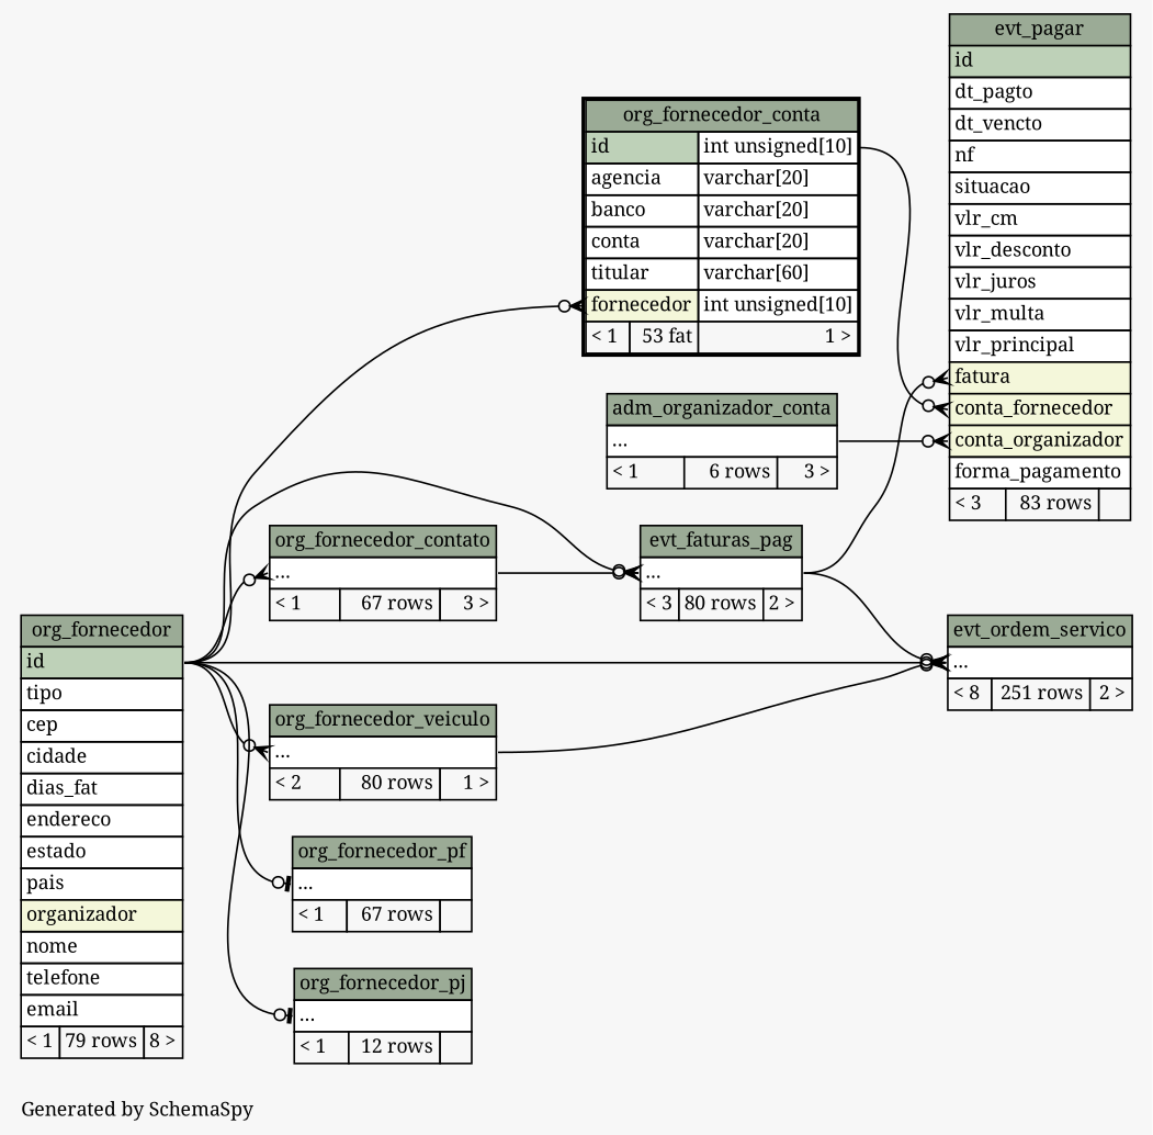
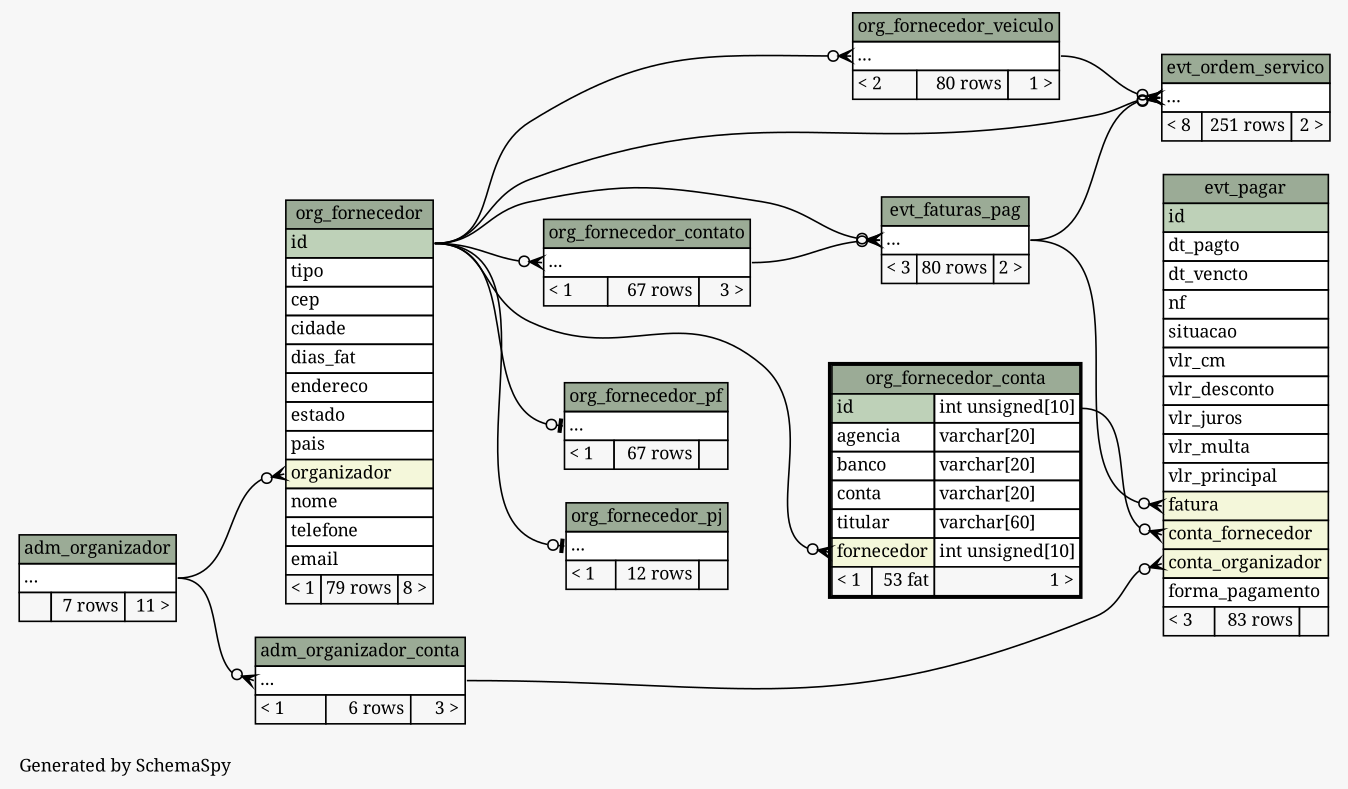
  digraph {
    bgcolor="#f7f7f7"
    fontname="Noto Serif"
    fontsize=11
    label="\nGenerated by SchemaSpy"
    labeljust=l
    nodesep=0.18
    rankdir=RL
    ranksep=0.46
    node [fontname="Noto Serif" fontsize=11 shape=plaintext]
    edge [arrowhead=none arrowsize=0.8 arrowtail=crowodot dir=back fontname="Noto Serif" headport="elipses:e" tailport="elipses:w"]
    n1 [label=<     <TABLE BORDER="0" CELLBORDER="1" CELLSPACING="0" BGCOLOR="#ffffff">       <TR><TD COLSPAN="3" BGCOLOR="#9bab96" ALIGN="CENTER">adm_organizador_conta</TD></TR>       <TR><TD PORT="elipses" COLSPAN="3" ALIGN="LEFT">...</TD></TR>       <TR><TD ALIGN="LEFT" BGCOLOR="#f7f7f7">&lt; 1</TD><TD ALIGN="RIGHT" BGCOLOR="#f7f7f7">6 rows</TD><TD ALIGN="RIGHT" BGCOLOR="#f7f7f7">3 &gt;</TD></TR>     </TABLE>>]
+   n2 [label=<     <TABLE BORDER="0" CELLBORDER="1" CELLSPACING="0" BGCOLOR="#ffffff">       <TR><TD COLSPAN="3" BGCOLOR="#9bab96" ALIGN="CENTER">adm_organizador</TD></TR>       <TR><TD PORT="elipses" COLSPAN="3" ALIGN="LEFT">...</TD></TR>       <TR><TD ALIGN="LEFT" BGCOLOR="#f7f7f7">  </TD><TD ALIGN="RIGHT" BGCOLOR="#f7f7f7">7 rows</TD><TD ALIGN="RIGHT" BGCOLOR="#f7f7f7">11 &gt;</TD></TR>     </TABLE>>]
    n3 [label=<     <TABLE BORDER="0" CELLBORDER="1" CELLSPACING="0" BGCOLOR="#ffffff">       <TR><TD COLSPAN="3" BGCOLOR="#9bab96" ALIGN="CENTER">evt_faturas_pag</TD></TR>       <TR><TD PORT="elipses" COLSPAN="3" ALIGN="LEFT">...</TD></TR>       <TR><TD ALIGN="LEFT" BGCOLOR="#f7f7f7">&lt; 3</TD><TD ALIGN="RIGHT" BGCOLOR="#f7f7f7">80 rows</TD><TD ALIGN="RIGHT" BGCOLOR="#f7f7f7">2 &gt;</TD></TR>     </TABLE>>]
    n4 [label=<     <TABLE BORDER="0" CELLBORDER="1" CELLSPACING="0" BGCOLOR="#ffffff">       <TR><TD COLSPAN="3" BGCOLOR="#9bab96" ALIGN="CENTER">org_fornecedor</TD></TR>       <TR><TD PORT="id" COLSPAN="3" BGCOLOR="#bed1b8" ALIGN="LEFT">id</TD></TR>       <TR><TD PORT="tipo" COLSPAN="3" ALIGN="LEFT">tipo</TD></TR>       <TR><TD PORT="cep" COLSPAN="3" ALIGN="LEFT">cep</TD></TR>       <TR><TD PORT="cidade" COLSPAN="3" ALIGN="LEFT">cidade</TD></TR>       <TR><TD PORT="dias_fat" COLSPAN="3" ALIGN="LEFT">dias_fat</TD></TR>       <TR><TD PORT="endereco" COLSPAN="3" ALIGN="LEFT">endereco</TD></TR>       <TR><TD PORT="estado" COLSPAN="3" ALIGN="LEFT">estado</TD></TR>       <TR><TD PORT="pais" COLSPAN="3" ALIGN="LEFT">pais</TD></TR>       <TR><TD PORT="organizador" COLSPAN="3" BGCOLOR="#f4f7da" ALIGN="LEFT">organizador</TD></TR>       <TR><TD PORT="nome" COLSPAN="3" ALIGN="LEFT">nome</TD></TR>       <TR><TD PORT="telefone" COLSPAN="3" ALIGN="LEFT">telefone</TD></TR>       <TR><TD PORT="email" COLSPAN="3" ALIGN="LEFT">email</TD></TR>       <TR><TD ALIGN="LEFT" BGCOLOR="#f7f7f7">&lt; 1</TD><TD ALIGN="RIGHT" BGCOLOR="#f7f7f7">79 rows</TD><TD ALIGN="RIGHT" BGCOLOR="#f7f7f7">8 &gt;</TD></TR>     </TABLE>>]
    n5 [label=<     <TABLE BORDER="0" CELLBORDER="1" CELLSPACING="0" BGCOLOR="#ffffff">       <TR><TD COLSPAN="3" BGCOLOR="#9bab96" ALIGN="CENTER">org_fornecedor_contato</TD></TR>       <TR><TD PORT="elipses" COLSPAN="3" ALIGN="LEFT">...</TD></TR>       <TR><TD ALIGN="LEFT" BGCOLOR="#f7f7f7">&lt; 1</TD><TD ALIGN="RIGHT" BGCOLOR="#f7f7f7">67 rows</TD><TD ALIGN="RIGHT" BGCOLOR="#f7f7f7">3 &gt;</TD></TR>     </TABLE>>]
    n6 [label=<     <TABLE BORDER="0" CELLBORDER="1" CELLSPACING="0" BGCOLOR="#ffffff">       <TR><TD COLSPAN="3" BGCOLOR="#9bab96" ALIGN="CENTER">evt_ordem_servico</TD></TR>       <TR><TD PORT="elipses" COLSPAN="3" ALIGN="LEFT">...</TD></TR>       <TR><TD ALIGN="LEFT" BGCOLOR="#f7f7f7">&lt; 8</TD><TD ALIGN="RIGHT" BGCOLOR="#f7f7f7">251 rows</TD><TD ALIGN="RIGHT" BGCOLOR="#f7f7f7">2 &gt;</TD></TR>     </TABLE>>]
    n7 [label=<     <TABLE BORDER="0" CELLBORDER="1" CELLSPACING="0" BGCOLOR="#ffffff">       <TR><TD COLSPAN="3" BGCOLOR="#9bab96" ALIGN="CENTER">org_fornecedor_veiculo</TD></TR>       <TR><TD PORT="elipses" COLSPAN="3" ALIGN="LEFT">...</TD></TR>       <TR><TD ALIGN="LEFT" BGCOLOR="#f7f7f7">&lt; 2</TD><TD ALIGN="RIGHT" BGCOLOR="#f7f7f7">80 rows</TD><TD ALIGN="RIGHT" BGCOLOR="#f7f7f7">1 &gt;</TD></TR>     </TABLE>>]
    n8 [label=<     <TABLE BORDER="0" CELLBORDER="1" CELLSPACING="0" BGCOLOR="#ffffff">       <TR><TD COLSPAN="3" BGCOLOR="#9bab96" ALIGN="CENTER">evt_pagar</TD></TR>       <TR><TD PORT="id" COLSPAN="3" BGCOLOR="#bed1b8" ALIGN="LEFT">id</TD></TR>       <TR><TD PORT="dt_pagto" COLSPAN="3" ALIGN="LEFT">dt_pagto</TD></TR>       <TR><TD PORT="dt_vencto" COLSPAN="3" ALIGN="LEFT">dt_vencto</TD></TR>       <TR><TD PORT="nf" COLSPAN="3" ALIGN="LEFT">nf</TD></TR>       <TR><TD PORT="situacao" COLSPAN="3" ALIGN="LEFT">situacao</TD></TR>       <TR><TD PORT="vlr_cm" COLSPAN="3" ALIGN="LEFT">vlr_cm</TD></TR>       <TR><TD PORT="vlr_desconto" COLSPAN="3" ALIGN="LEFT">vlr_desconto</TD></TR>       <TR><TD PORT="vlr_juros" COLSPAN="3" ALIGN="LEFT">vlr_juros</TD></TR>       <TR><TD PORT="vlr_multa" COLSPAN="3" ALIGN="LEFT">vlr_multa</TD></TR>       <TR><TD PORT="vlr_principal" COLSPAN="3" ALIGN="LEFT">vlr_principal</TD></TR>       <TR><TD PORT="fatura" COLSPAN="3" BGCOLOR="#f4f7da" ALIGN="LEFT">fatura</TD></TR>       <TR><TD PORT="conta_fornecedor" COLSPAN="3" BGCOLOR="#f4f7da" ALIGN="LEFT">conta_fornecedor</TD></TR>       <TR><TD PORT="conta_organizador" COLSPAN="3" BGCOLOR="#f4f7da" ALIGN="LEFT">conta_organizador</TD></TR>       <TR><TD PORT="forma_pagamento" COLSPAN="3" ALIGN="LEFT">forma_pagamento</TD></TR>       <TR><TD ALIGN="LEFT" BGCOLOR="#f7f7f7">&lt; 3</TD><TD ALIGN="RIGHT" BGCOLOR="#f7f7f7">83 rows</TD><TD ALIGN="RIGHT" BGCOLOR="#f7f7f7">  </TD></TR>     </TABLE>>]
    n9 [label=<     <TABLE BORDER="2" CELLBORDER="1" CELLSPACING="0" BGCOLOR="#ffffff">       <TR><TD COLSPAN="3" BGCOLOR="#9bab96" ALIGN="CENTER">org_fornecedor_conta</TD></TR>       <TR><TD PORT="id" COLSPAN="2" BGCOLOR="#bed1b8" ALIGN="LEFT">id</TD><TD PORT="id.type" ALIGN="LEFT">int unsigned[10]</TD></TR>       <TR><TD PORT="agencia" COLSPAN="2" ALIGN="LEFT">agencia</TD><TD PORT="agencia.type" ALIGN="LEFT">varchar[20]</TD></TR>       <TR><TD PORT="banco" COLSPAN="2" ALIGN="LEFT">banco</TD><TD PORT="banco.type" ALIGN="LEFT">varchar[20]</TD></TR>       <TR><TD PORT="conta" COLSPAN="2" ALIGN="LEFT">conta</TD><TD PORT="conta.type" ALIGN="LEFT">varchar[20]</TD></TR>       <TR><TD PORT="titular" COLSPAN="2" ALIGN="LEFT">titular</TD><TD PORT="titular.type" ALIGN="LEFT">varchar[60]</TD></TR>       <TR><TD PORT="fornecedor" COLSPAN="2" BGCOLOR="#f4f7da" ALIGN="LEFT">fornecedor</TD><TD PORT="fornecedor.type" ALIGN="LEFT">int unsigned[10]</TD></TR>       <TR><TD ALIGN="LEFT" BGCOLOR="#f7f7f7">&lt; 1</TD><TD ALIGN="RIGHT" BGCOLOR="#f7f7f7">53 fat</TD><TD ALIGN="RIGHT" BGCOLOR="#f7f7f7">1 &gt;</TD></TR>     </TABLE>>]
    n10 [label=<     <TABLE BORDER="0" CELLBORDER="1" CELLSPACING="0" BGCOLOR="#ffffff">       <TR><TD COLSPAN="3" BGCOLOR="#9bab96" ALIGN="CENTER">org_fornecedor_pf</TD></TR>       <TR><TD PORT="elipses" COLSPAN="3" ALIGN="LEFT">...</TD></TR>       <TR><TD ALIGN="LEFT" BGCOLOR="#f7f7f7">&lt; 1</TD><TD ALIGN="RIGHT" BGCOLOR="#f7f7f7">67 rows</TD><TD ALIGN="RIGHT" BGCOLOR="#f7f7f7">  </TD></TR>     </TABLE>>]
    n11 [label=<     <TABLE BORDER="0" CELLBORDER="1" CELLSPACING="0" BGCOLOR="#ffffff">       <TR><TD COLSPAN="3" BGCOLOR="#9bab96" ALIGN="CENTER">org_fornecedor_pj</TD></TR>       <TR><TD PORT="elipses" COLSPAN="3" ALIGN="LEFT">...</TD></TR>       <TR><TD ALIGN="LEFT" BGCOLOR="#f7f7f7">&lt; 1</TD><TD ALIGN="RIGHT" BGCOLOR="#f7f7f7">12 rows</TD><TD ALIGN="RIGHT" BGCOLOR="#f7f7f7">  </TD></TR>     </TABLE>>]
+   n1 -> n2
    n3 -> n4 [headport="id:e"]
    n3 -> n5
+   n4 -> n2 [tailport="organizador:w"]
    n5 -> n4 [headport="id:e"]
    n6 -> n3
    n6 -> n4 [headport="id:e"]
    n6 -> n7
    n7 -> n4 [headport="id:e"]
    n8 -> n1 [tailport="conta_organizador:w"]
    n8 -> n3 [tailport="fatura:w"]
    n8 -> n9 [headport="id.type:e" tailport="conta_fornecedor:w"]
    n9 -> n4 [headport="id:e" tailport="fornecedor:w"]
    n10 -> n4 [arrowtail=teeodot headport="id:e"]
    n11 -> n4 [arrowtail=teeodot headport="id:e"]
  }
